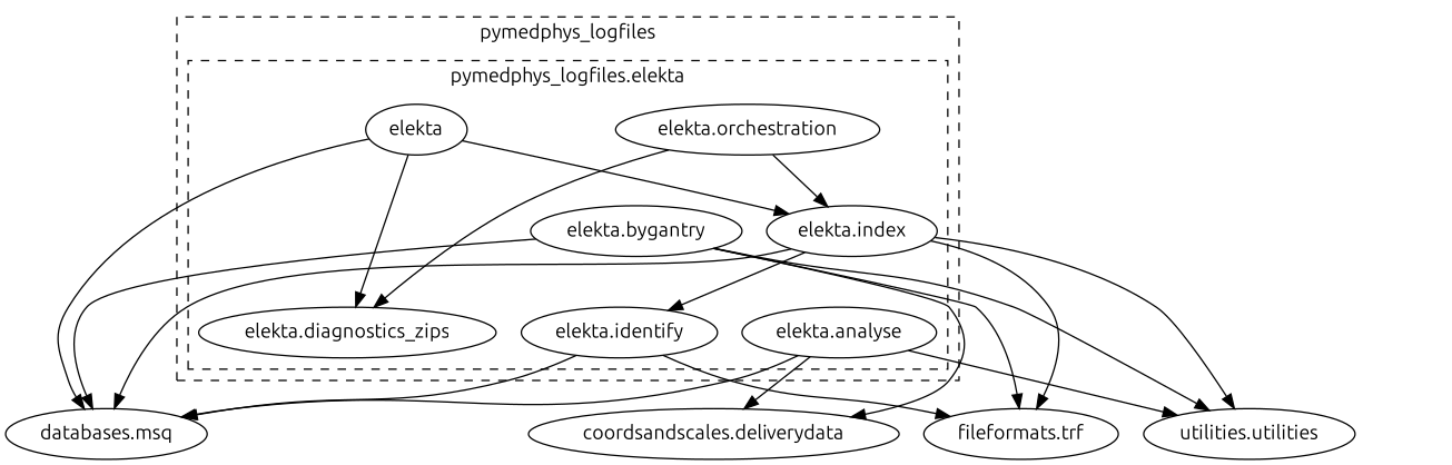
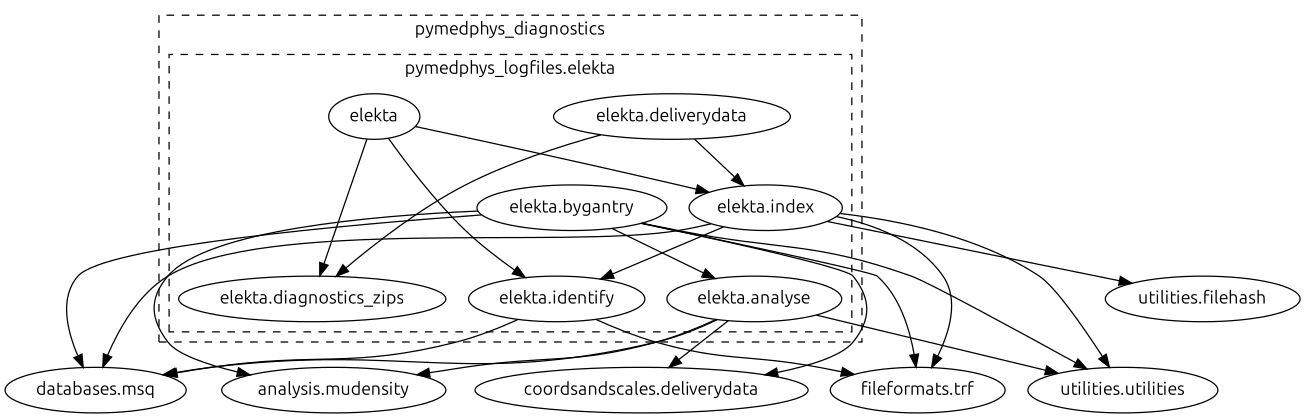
  strict digraph {
    fontname=Ubuntu
    rankdir=TB
    node [fontname=Ubuntu]
    edge [fontname=Ubuntu]
    n1 [label="elekta.analyse"]
    n2 [label="elekta.diagnostics_zips"]
    n3 [label="elekta.identify"]
    n4 [label="elekta.bygantry"]
    n5 [label="elekta.index"]
    n6 [label=elekta]
-   n7 [label="elekta.orchestration"]
+   n7 [label="elekta.deliverydata"]
+   n8 [label="analysis.mudensity"]
    n9 [label="coordsandscales.deliverydata"]
    n10 [label="databases.msq"]
    n11 [label="utilities.utilities"]
    n12 [label="fileformats.trf"]
+   n13 [label="utilities.filehash"]
    subgraph cluster_1 {
-     label=pymedphys_logfiles
+     label=pymedphys_diagnostics
      style=dashed
      subgraph cluster_2 {
        label="pymedphys_logfiles.elekta"
        style=dashed
        subgraph sub_3 {
          label="pymedphys_logfiles.elekta"
          rank=same
          style=dashed
          n1
          n2
          n3
        }
        subgraph sub_4 {
          label="pymedphys_logfiles.elekta"
          rank=same
          style=dashed
          n4
          n5
        }
        subgraph sub_5 {
          label="pymedphys_logfiles.elekta"
          rank=same
          style=dashed
          n6
          n7
        }
      }
    }
+   n1 -> n8
    n1 -> n9
    n1 -> n10
    n1 -> n11
    n3 -> n10
    n3 -> n12
+   n4 -> n1
+   n4 -> n8
    n4 -> n9
    n4 -> n10
    n4 -> n11
    n4 -> n12
    n5 -> n3
    n5 -> n10
    n5 -> n11
    n5 -> n12
+   n5 -> n13
    n6 -> n2
-   n6 -> n10
+   n6 -> n3
    n6 -> n5
    n7 -> n2
    n7 -> n5
  }
